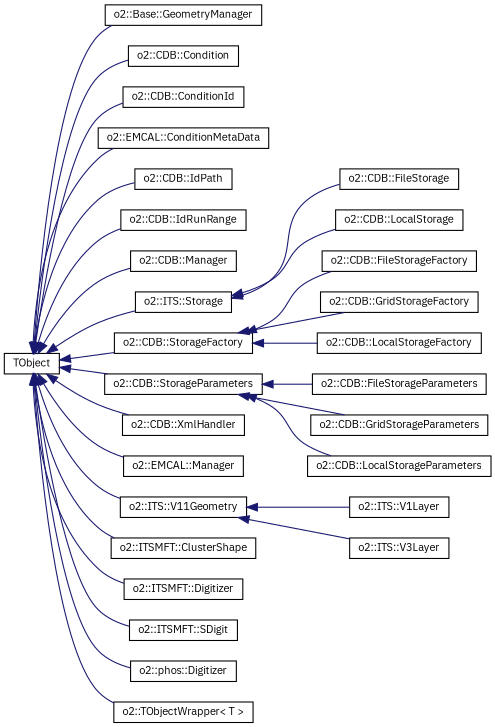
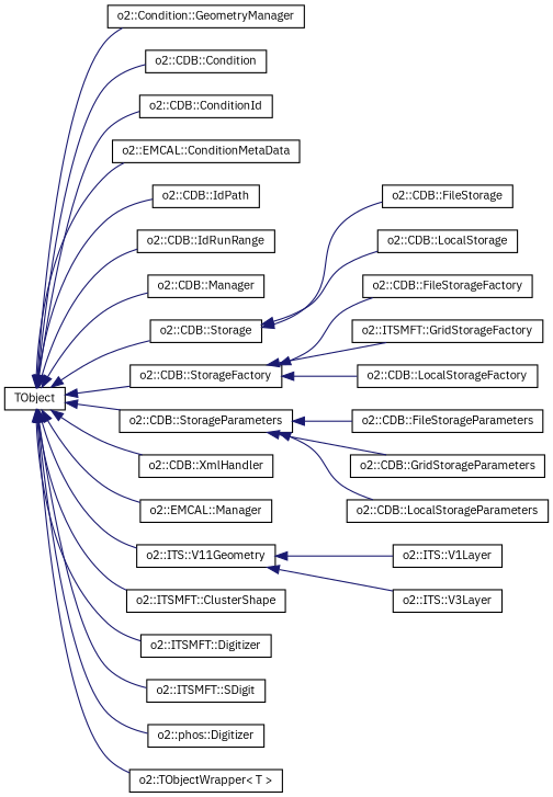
  digraph {
    fontname="IBM Plex Sans"
    rankdir=LR
    node [color=black fontname="IBM Plex Sans" fontsize=10 shape=record]
    edge [color=midnightblue dir=back fontname="IBM Plex Sans" fontsize=10 labelfontname=Helvetica labelfontsize=10 style=solid]
    n1 [height=0.2 label=TObject width=0.4]
-   n2 [height=0.2 label="o2::Base::GeometryManager" width=0.4]
+   n2 [height=0.2 label="o2::Condition::GeometryManager" width=0.4]
    n3 [height=0.2 label="o2::CDB::Condition" width=0.4]
    n4 [height=0.2 label="o2::CDB::ConditionId" width=0.4]
    n5 [height=0.2 label="o2::EMCAL::ConditionMetaData" width=0.4]
    n6 [height=0.2 label="o2::CDB::IdPath" width=0.4]
    n7 [height=0.2 label="o2::CDB::IdRunRange" width=0.4]
    n8 [height=0.2 label="o2::CDB::Manager" width=0.4]
-   n9 [height=0.2 label="o2::ITS::Storage" width=0.4]
+   n9 [height=0.2 label="o2::CDB::Storage" width=0.4]
    n10 [height=0.2 label="o2::CDB::StorageFactory" width=0.4]
    n11 [height=0.2 label="o2::CDB::StorageParameters" width=0.4]
    n12 [height=0.2 label="o2::CDB::XmlHandler" width=0.4]
    n13 [height=0.2 label="o2::EMCAL::Manager" width=0.4]
    n14 [height=0.2 label="o2::ITS::V11Geometry" width=0.4]
    n15 [height=0.2 label="o2::ITSMFT::ClusterShape" width=0.4]
    n16 [height=0.2 label="o2::ITSMFT::Digitizer" width=0.4]
    n17 [height=0.2 label="o2::ITSMFT::SDigit" width=0.4]
    n18 [height=0.2 label="o2::phos::Digitizer" width=0.4]
    n19 [height=0.2 label="o2::TObjectWrapper\< T \>" width=0.4]
    n20 [height=0.2 label="o2::CDB::FileStorage" width=0.4]
    n21 [height=0.2 label="o2::CDB::LocalStorage" width=0.4]
    n22 [height=0.2 label="o2::CDB::FileStorageFactory" width=0.4]
-   n23 [height=0.2 label="o2::CDB::GridStorageFactory" width=0.4]
+   n23 [height=0.2 label="o2::ITSMFT::GridStorageFactory" width=0.4]
    n24 [height=0.2 label="o2::CDB::LocalStorageFactory" width=0.4]
    n25 [height=0.2 label="o2::CDB::FileStorageParameters" width=0.4]
    n26 [height=0.2 label="o2::CDB::GridStorageParameters" width=0.4]
    n27 [height=0.2 label="o2::CDB::LocalStorageParameters" width=0.4]
    n28 [height=0.2 label="o2::ITS::V1Layer" width=0.4]
    n29 [height=0.2 label="o2::ITS::V3Layer" width=0.4]
    n1 -> n2
    n1 -> n3
    n1 -> n4
    n1 -> n5
    n1 -> n6
    n1 -> n7
    n1 -> n8
    n1 -> n9
    n1 -> n10
    n1 -> n11
    n1 -> n12
    n1 -> n13
    n1 -> n14
    n1 -> n15
    n1 -> n16
    n1 -> n17
    n1 -> n18
    n1 -> n19
    n9 -> n20
    n9 -> n21
    n10 -> n22
    n10 -> n23
    n10 -> n24
    n11 -> n25
    n11 -> n26
    n11 -> n27
    n14 -> n28
    n14 -> n29
  }
